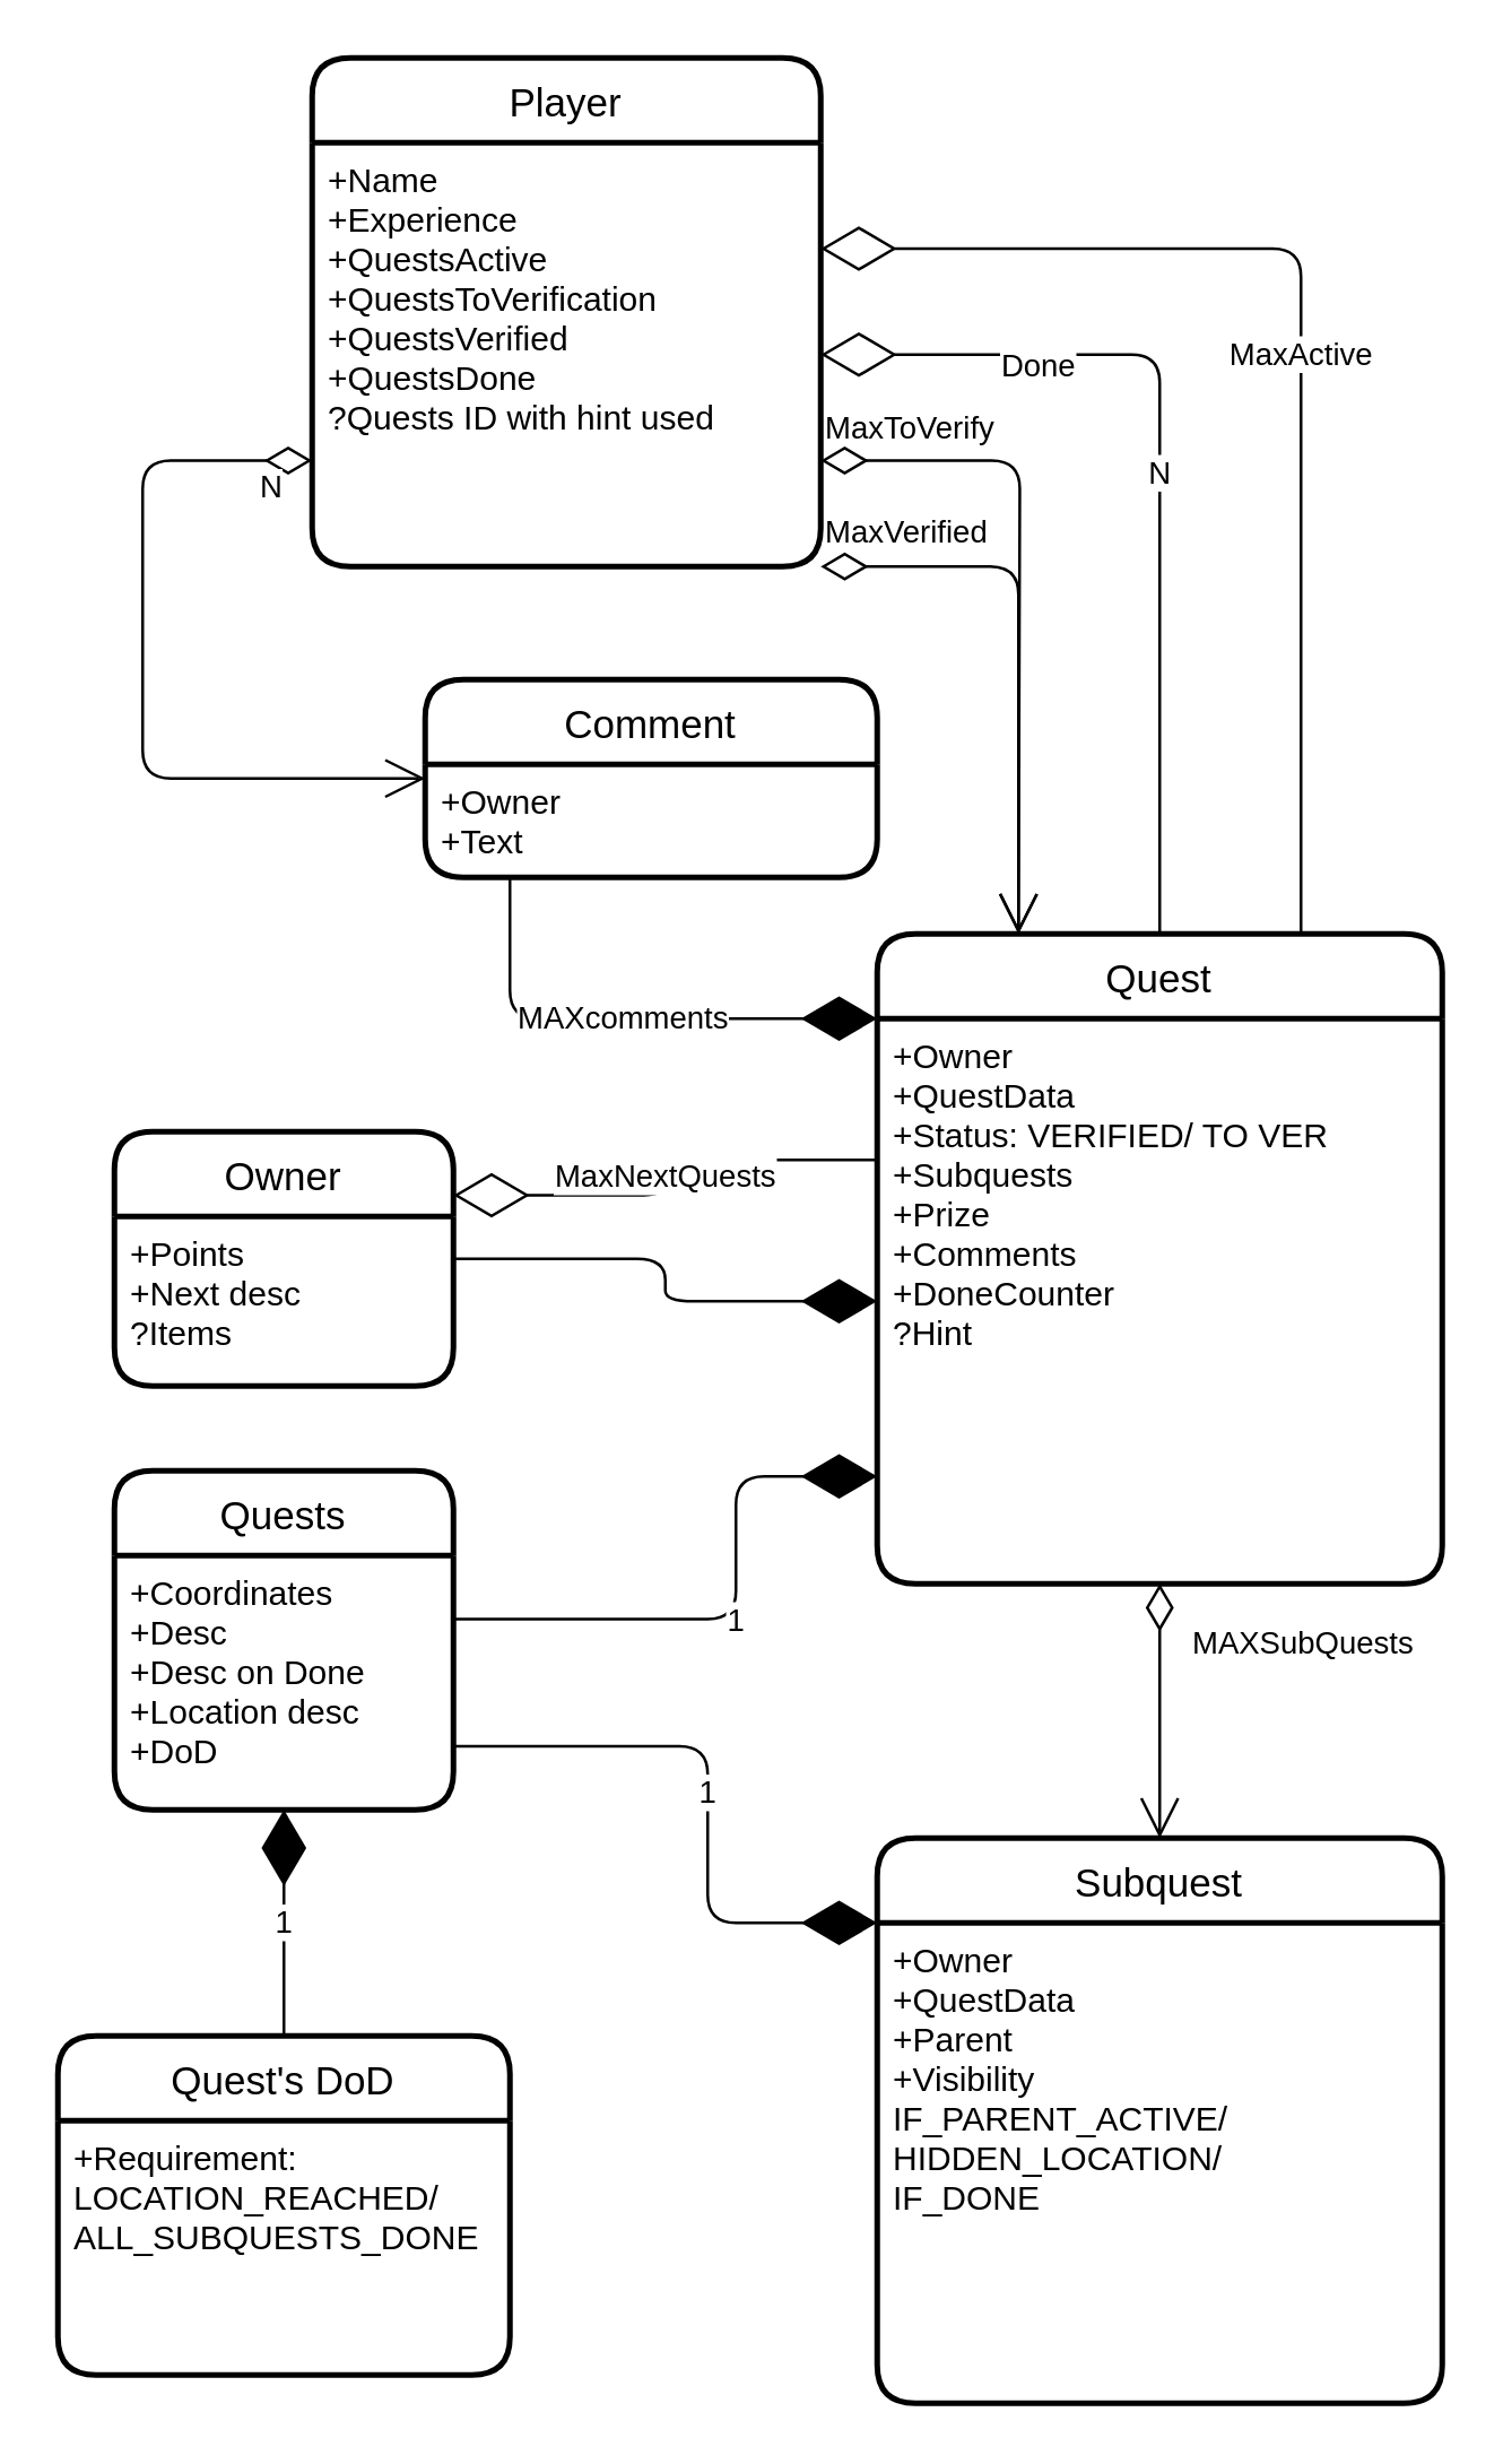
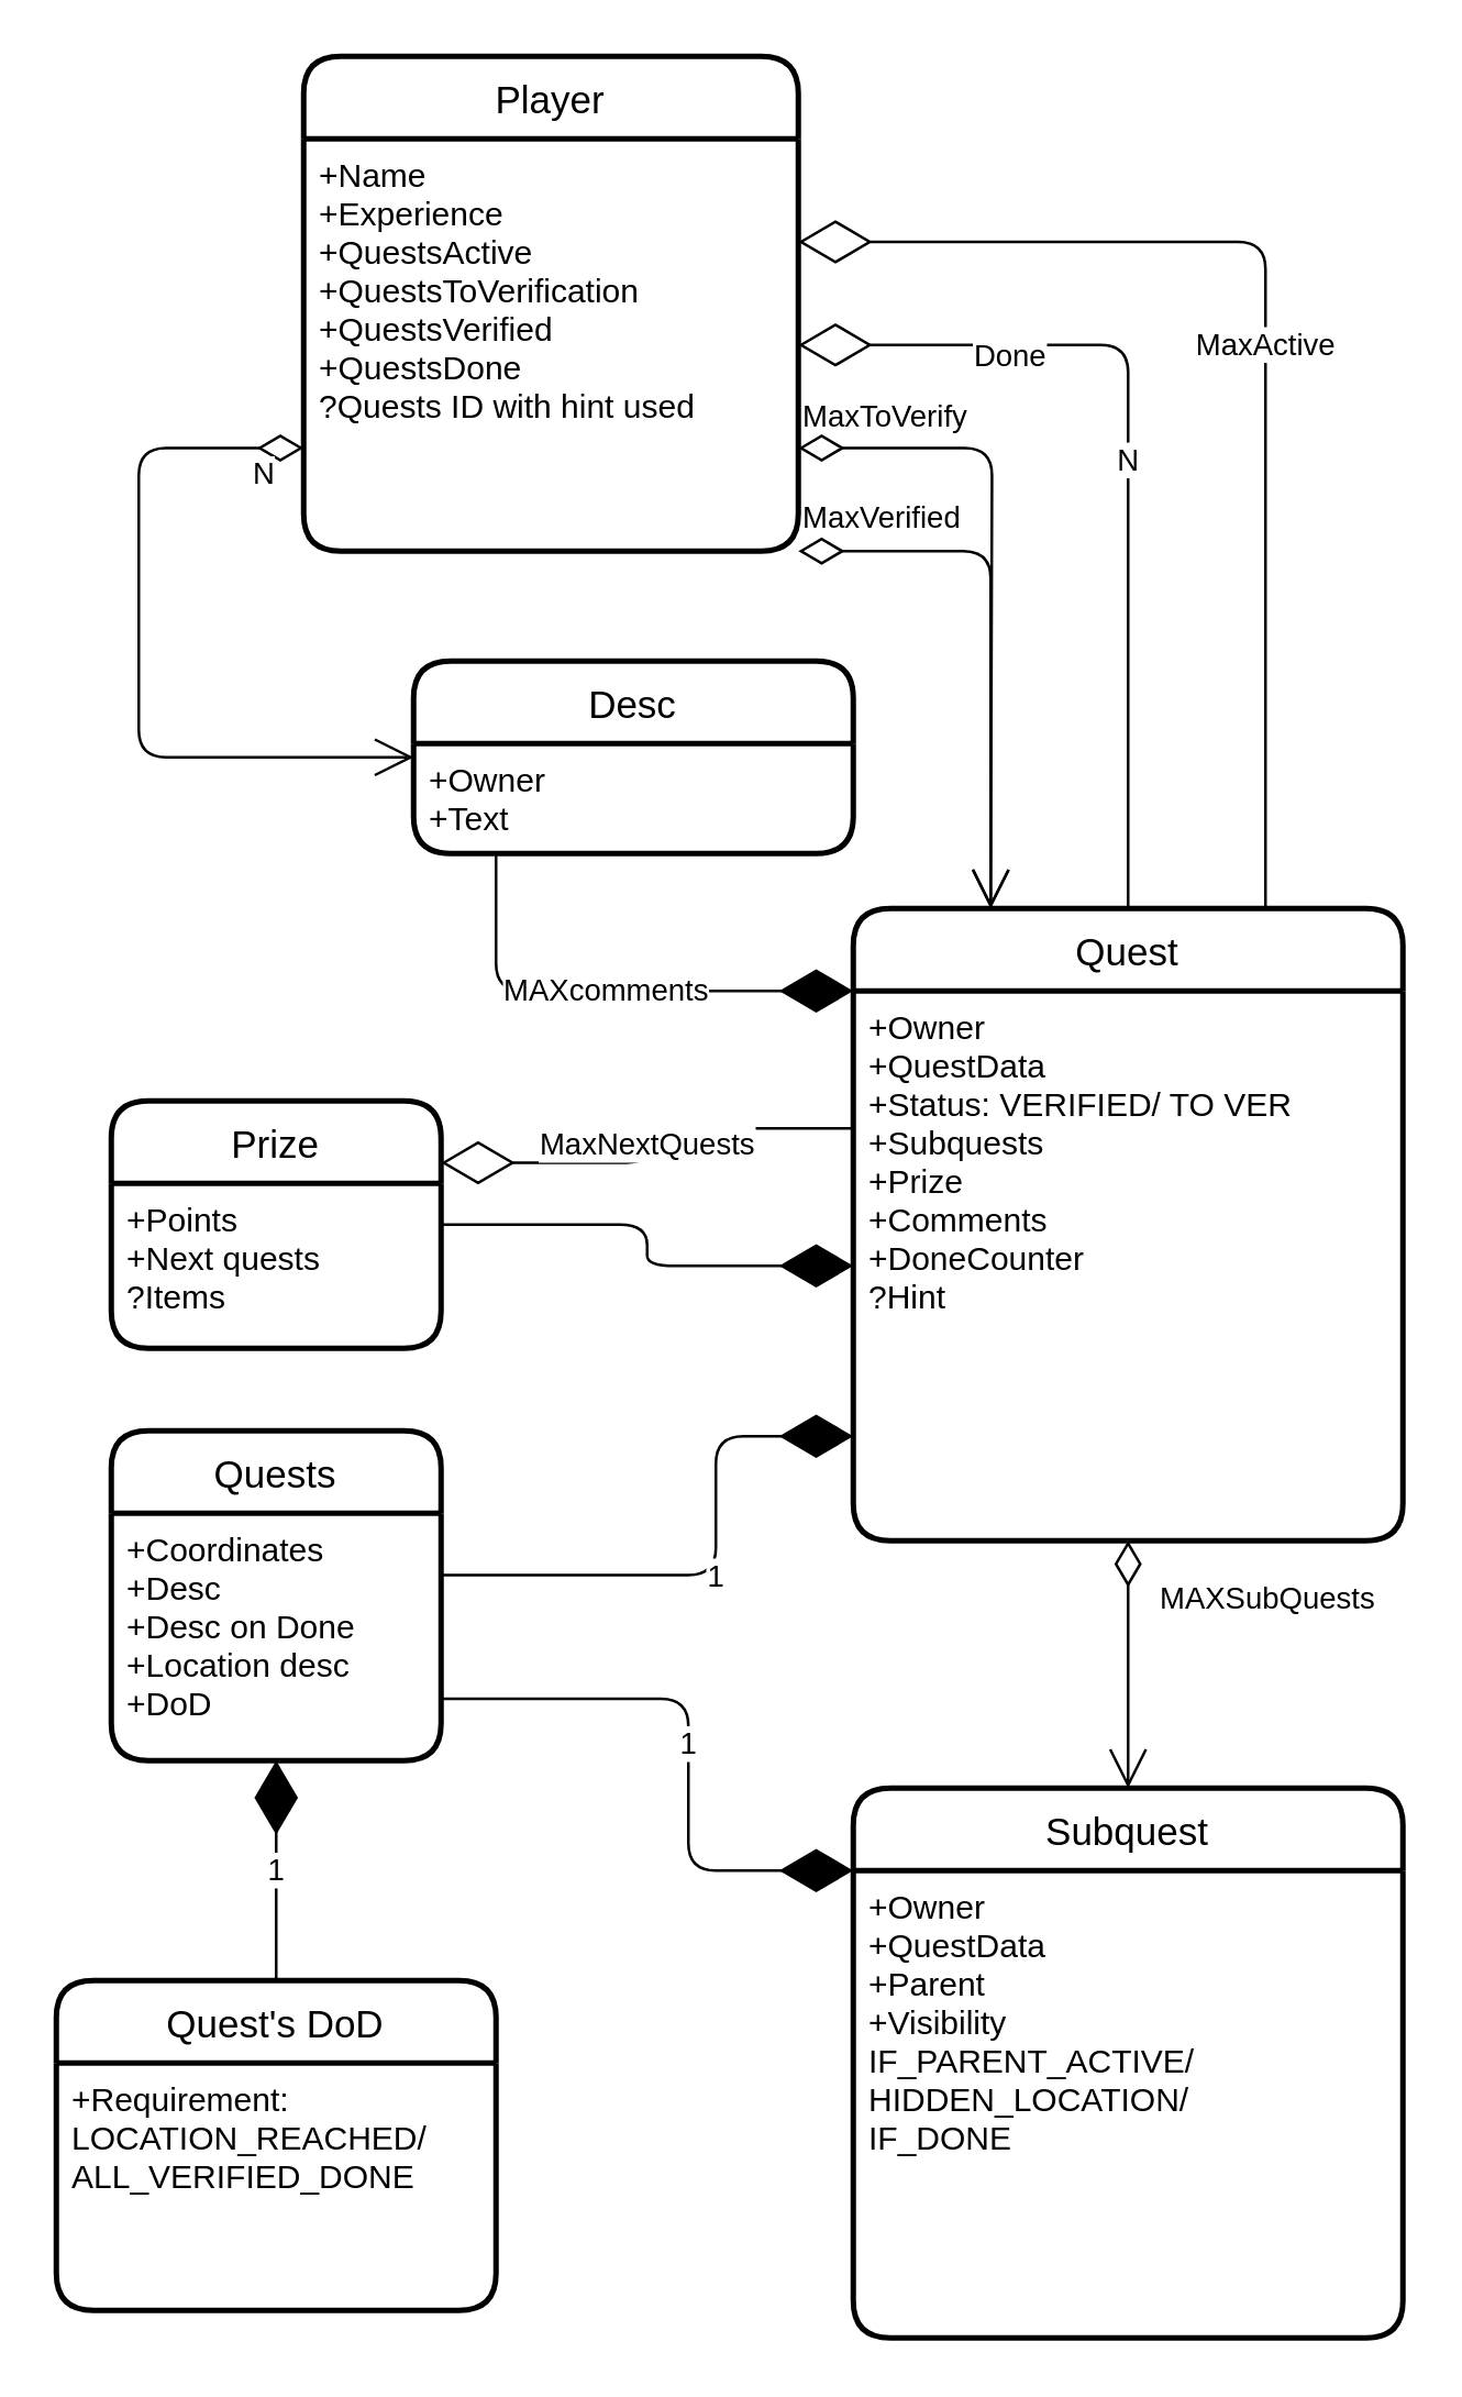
  <mxCell id="0" />
  <mxCell id="1" parent="0" />
  <mxCell id="2" value="Player" style="swimlane;childLayout=stackLayout;horizontal=1;startSize=30;horizontalStack=0;rounded=1;fontSize=14;fontStyle=0;strokeWidth=2;resizeParent=0;resizeLast=1;shadow=0;dashed=0;align=center;" vertex="1" parent="1"><mxGeometry x="110" y="20" width="180" height="180" as="geometry" /></mxCell>
  <mxCell id="3" value="+Name&#10;+Experience&#10;+QuestsActive&#10;+QuestsToVerification&#10;+QuestsVerified&#10;+QuestsDone&#10;?Quests ID with hint used&#10;&#10;" style="align=left;strokeColor=none;fillColor=none;spacingLeft=4;fontSize=12;verticalAlign=top;resizable=0;rotatable=0;part=1;" vertex="1" parent="2"><mxGeometry y="30" width="180" height="150" as="geometry" /></mxCell>
  <mxCell id="4" value="Quest" style="swimlane;childLayout=stackLayout;horizontal=1;startSize=30;horizontalStack=0;rounded=1;fontSize=14;fontStyle=0;strokeWidth=2;resizeParent=0;resizeLast=1;shadow=0;dashed=0;align=center;" vertex="1" parent="1"><mxGeometry x="310" y="330" width="200" height="230" as="geometry"><mxRectangle x="160" y="250" width="70" height="30" as="alternateBounds" /></mxGeometry></mxCell>
  <mxCell id="5" value="+Owner&#10;+QuestData&#10;+Status: VERIFIED/ TO VER&#10;+Subquests&#10;+Prize&#10;+Comments&#10;+DoneCounter&#10;?Hint&#10;&#10;&#10;&#10;" style="align=left;strokeColor=none;fillColor=none;spacingLeft=4;fontSize=12;verticalAlign=top;resizable=0;rotatable=0;part=1;" vertex="1" parent="4"><mxGeometry y="30" width="200" height="200" as="geometry" /></mxCell>
  <mxCell id="6" value="Subquest" style="swimlane;childLayout=stackLayout;horizontal=1;startSize=30;horizontalStack=0;rounded=1;fontSize=14;fontStyle=0;strokeWidth=2;resizeParent=0;resizeLast=1;shadow=0;dashed=0;align=center;" vertex="1" parent="1"><mxGeometry x="310" y="650" width="200" height="200" as="geometry" /></mxCell>
  <mxCell id="7" value="+Owner&#10;+QuestData&#10;+Parent&#10;+Visibility &#10;IF_PARENT_ACTIVE/&#10;HIDDEN_LOCATION/&#10;IF_DONE&#10;&#10;" style="align=left;strokeColor=none;fillColor=none;spacingLeft=4;fontSize=12;verticalAlign=top;resizable=0;rotatable=0;part=1;" vertex="1" parent="6"><mxGeometry y="30" width="200" height="170" as="geometry" /></mxCell>
- <mxCell id="8" value="Owner" style="swimlane;childLayout=stackLayout;horizontal=1;startSize=30;horizontalStack=0;rounded=1;fontSize=14;fontStyle=0;strokeWidth=2;resizeParent=0;resizeLast=1;shadow=0;dashed=0;align=center;" vertex="1" parent="1"><mxGeometry x="40" y="400" width="120" height="90" as="geometry" /></mxCell>
- <mxCell id="9" value="+Points&#10;+Next desc&#10;?Items&#10;" style="align=left;strokeColor=none;fillColor=none;spacingLeft=4;fontSize=12;verticalAlign=top;resizable=0;rotatable=0;part=1;" vertex="1" parent="8"><mxGeometry y="30" width="120" height="60" as="geometry" /></mxCell>
+ <mxCell id="8" value="Prize" style="swimlane;childLayout=stackLayout;horizontal=1;startSize=30;horizontalStack=0;rounded=1;fontSize=14;fontStyle=0;strokeWidth=2;resizeParent=0;resizeLast=1;shadow=0;dashed=0;align=center;" vertex="1" parent="1"><mxGeometry x="40" y="400" width="120" height="90" as="geometry" /></mxCell>
+ <mxCell id="9" value="+Points&#10;+Next quests&#10;?Items&#10;" style="align=left;strokeColor=none;fillColor=none;spacingLeft=4;fontSize=12;verticalAlign=top;resizable=0;rotatable=0;part=1;" vertex="1" parent="8"><mxGeometry y="30" width="120" height="60" as="geometry" /></mxCell>
  <mxCell id="10" style="edgeStyle=orthogonalEdgeStyle;rounded=0;orthogonalLoop=1;jettySize=auto;html=1;exitX=0.5;exitY=1;exitDx=0;exitDy=0;" edge="1" parent="8" source="9" target="9"><mxGeometry relative="1" as="geometry" /></mxCell>
  <mxCell id="11" value="Quests" style="swimlane;childLayout=stackLayout;horizontal=1;startSize=30;horizontalStack=0;rounded=1;fontSize=14;fontStyle=0;strokeWidth=2;resizeParent=0;resizeLast=1;shadow=0;dashed=0;align=center;" vertex="1" parent="1"><mxGeometry x="40" y="520" width="120" height="120" as="geometry" /></mxCell>
  <mxCell id="12" value="+Coordinates&#10;+Desc&#10;+Desc on Done&#10;+Location desc&#10;+DoD&#10;&#10;&#10;&#10;&#10;&#10;&#10;" style="align=left;strokeColor=none;fillColor=none;spacingLeft=4;fontSize=12;verticalAlign=top;resizable=0;rotatable=0;part=1;" vertex="1" parent="11"><mxGeometry y="30" width="120" height="90" as="geometry" /></mxCell>
  <mxCell id="13" value="Quest's DoD" style="swimlane;childLayout=stackLayout;horizontal=1;startSize=30;horizontalStack=0;rounded=1;fontSize=14;fontStyle=0;strokeWidth=2;resizeParent=0;resizeLast=1;shadow=0;dashed=0;align=center;" vertex="1" parent="1"><mxGeometry x="20" y="720" width="160" height="120" as="geometry" /></mxCell>
- <mxCell id="14" value="+Requirement: &#10;LOCATION_REACHED/&#10;ALL_SUBQUESTS_DONE&#10;" style="align=left;strokeColor=none;fillColor=none;spacingLeft=4;fontSize=12;verticalAlign=top;resizable=0;rotatable=0;part=1;" vertex="1" parent="13"><mxGeometry y="30" width="160" height="90" as="geometry" /></mxCell>
- <mxCell id="15" value="Comment" style="swimlane;childLayout=stackLayout;horizontal=1;startSize=30;horizontalStack=0;rounded=1;fontSize=14;fontStyle=0;strokeWidth=2;resizeParent=0;resizeLast=1;shadow=0;dashed=0;align=center;" vertex="1" parent="1"><mxGeometry y="240" width="160" height="70" as="geometry" x="150" /></mxCell>
+ <mxCell id="14" value="+Requirement: &#10;LOCATION_REACHED/&#10;ALL_VERIFIED_DONE&#10;" style="align=left;strokeColor=none;fillColor=none;spacingLeft=4;fontSize=12;verticalAlign=top;resizable=0;rotatable=0;part=1;" vertex="1" parent="13"><mxGeometry y="30" width="160" height="90" as="geometry" /></mxCell>
+ <mxCell id="15" value="Desc" style="swimlane;childLayout=stackLayout;horizontal=1;startSize=30;horizontalStack=0;rounded=1;fontSize=14;fontStyle=0;strokeWidth=2;resizeParent=0;resizeLast=1;shadow=0;dashed=0;align=center;" vertex="1" parent="1"><mxGeometry y="240" width="160" height="70" as="geometry" x="150" /></mxCell>
  <mxCell id="16" value="+Owner&#10;+Text" style="align=left;strokeColor=none;fillColor=none;spacingLeft=4;fontSize=12;verticalAlign=top;resizable=0;rotatable=0;part=1;" vertex="1" parent="15"><mxGeometry y="30" width="160" height="40" as="geometry" /></mxCell>
  <mxCell id="17" style="edgeStyle=orthogonalEdgeStyle;rounded=0;orthogonalLoop=1;jettySize=auto;html=1;exitX=0.5;exitY=1;exitDx=0;exitDy=0;" edge="1" parent="15" source="16" target="16"><mxGeometry relative="1" as="geometry" /></mxCell>
  <mxCell id="18" value="1" style="endArrow=diamondThin;endFill=1;endSize=24;html=1;edgeStyle=orthogonalEdgeStyle;exitX=1;exitY=0.25;exitDx=0;exitDy=0;entryX=0;entryY=0.81;entryDx=0;entryDy=0;entryPerimeter=0;" edge="1" parent="1" source="12" target="5"><mxGeometry width="160" relative="1" as="geometry"><mxPoint x="650" y="490" as="sourcePoint" /><mxPoint x="290" y="490" as="targetPoint" /><Array as="points"><mxPoint x="260" y="573" /><mxPoint x="260" y="522" /></Array></mxGeometry></mxCell>
  <mxCell id="19" value="1" style="endArrow=diamondThin;endFill=1;endSize=24;html=1;entryX=0;entryY=0;entryDx=0;entryDy=0;exitX=1;exitY=0.75;exitDx=0;exitDy=0;edgeStyle=orthogonalEdgeStyle;" edge="1" parent="1" source="12" target="7"><mxGeometry width="160" relative="1" as="geometry"><mxPoint x="650" y="490" as="sourcePoint" /><mxPoint x="810" y="490" as="targetPoint" /><Array as="points"><mxPoint x="250" y="618" /><mxPoint x="250" y="680" /></Array></mxGeometry></mxCell>
  <mxCell id="20" value="1" style="endArrow=diamondThin;endFill=1;endSize=24;html=1;entryX=0.5;entryY=1;entryDx=0;entryDy=0;exitX=0.5;exitY=0;exitDx=0;exitDy=0;edgeStyle=orthogonalEdgeStyle;" edge="1" parent="1" source="13" target="12"><mxGeometry width="160" relative="1" as="geometry"><mxPoint x="650" y="490" as="sourcePoint" /><mxPoint x="810" y="490" as="targetPoint" /></mxGeometry></mxCell>
  <mxCell id="21" value="MAXcomments" style="endArrow=diamondThin;endFill=1;endSize=24;html=1;entryX=0;entryY=0;entryDx=0;entryDy=0;edgeStyle=orthogonalEdgeStyle;" edge="1" parent="1" target="5"><mxGeometry width="160" relative="1" as="geometry"><mxPoint x="180" y="310" as="sourcePoint" /><mxPoint x="680" y="490" as="targetPoint" /><Array as="points"><mxPoint x="180" y="360" /></Array></mxGeometry></mxCell>
  <mxCell id="22" value="MAXSubQuests" style="endArrow=open;html=1;endSize=12;startArrow=diamondThin;startSize=14;startFill=0;edgeStyle=orthogonalEdgeStyle;align=left;verticalAlign=bottom;exitX=0.5;exitY=1;exitDx=0;exitDy=0;entryX=0.5;entryY=0;entryDx=0;entryDy=0;" edge="1" parent="1" source="5" target="6"><mxGeometry x="-0.333" y="10" relative="1" as="geometry"><mxPoint x="520" y="610" as="sourcePoint" /><mxPoint x="680" y="610" as="targetPoint" /><mxPoint as="offset" /></mxGeometry></mxCell>
  <mxCell id="23" value="N" style="endArrow=open;html=1;endSize=12;startArrow=diamondThin;startSize=14;startFill=0;edgeStyle=orthogonalEdgeStyle;align=left;verticalAlign=bottom;entryX=0;entryY=0.5;entryDx=0;entryDy=0;exitX=0;exitY=0.75;exitDx=0;exitDy=0;" edge="1" parent="1" source="3" target="15"><mxGeometry x="-0.853" y="18" relative="1" as="geometry"><mxPoint x="-70" y="275" as="sourcePoint" /><mxPoint x="480" y="400" as="targetPoint" /><Array as="points"><mxPoint x="50" y="163" /><mxPoint x="50" y="275" /></Array><mxPoint as="offset" /></mxGeometry></mxCell>
  <mxCell id="24" value="" style="endArrow=diamondThin;endFill=1;endSize=24;html=1;exitX=1;exitY=0.5;exitDx=0;exitDy=0;entryX=0;entryY=0.5;entryDx=0;entryDy=0;edgeStyle=orthogonalEdgeStyle;" edge="1" parent="1" source="8" target="5"><mxGeometry width="160" relative="1" as="geometry"><mxPoint x="320" y="400" as="sourcePoint" /><mxPoint x="480" y="400" as="targetPoint" /></mxGeometry></mxCell>
  <mxCell id="25" value="&lt;div&gt;MaxNextQuests&lt;/div&gt;" style="endArrow=diamondThin;endFill=0;endSize=24;html=1;entryX=1;entryY=0.25;entryDx=0;entryDy=0;exitX=0;exitY=0.25;exitDx=0;exitDy=0;edgeStyle=orthogonalEdgeStyle;" edge="1" parent="1" source="5" target="8"><mxGeometry width="160" relative="1" as="geometry"><mxPoint x="320" y="400" as="sourcePoint" /><mxPoint x="480" y="400" as="targetPoint" /></mxGeometry></mxCell>
  <mxCell id="26" value="MaxVerified" style="endArrow=open;html=1;endSize=12;startArrow=diamondThin;startSize=14;startFill=0;edgeStyle=orthogonalEdgeStyle;align=left;verticalAlign=bottom;exitX=1;exitY=1;exitDx=0;exitDy=0;entryX=0.25;entryY=0;entryDx=0;entryDy=0;" edge="1" parent="1" source="3" target="4"><mxGeometry x="-1" y="3" relative="1" as="geometry"><mxPoint x="320" y="250" as="sourcePoint" /><mxPoint x="480" y="250" as="targetPoint" /><Array as="points"><mxPoint x="360" y="200" /></Array></mxGeometry></mxCell>
  <mxCell id="27" value="MaxToVerify" style="endArrow=open;html=1;endSize=12;startArrow=diamondThin;startSize=14;startFill=0;edgeStyle=orthogonalEdgeStyle;align=left;verticalAlign=bottom;exitX=1;exitY=0.75;exitDx=0;exitDy=0;" edge="1" parent="1" source="3"><mxGeometry x="-1" y="3" relative="1" as="geometry"><mxPoint x="320" y="250" as="sourcePoint" /><mxPoint x="360" y="330" as="targetPoint" /></mxGeometry></mxCell>
  <mxCell id="28" value="N" style="endArrow=diamondThin;endFill=0;endSize=24;html=1;exitX=0.5;exitY=0;exitDx=0;exitDy=0;entryX=1;entryY=0.5;entryDx=0;entryDy=0;edgeStyle=orthogonalEdgeStyle;" edge="1" parent="1" source="4" target="3"><mxGeometry width="160" relative="1" as="geometry"><mxPoint x="320" y="250" as="sourcePoint" /><mxPoint x="480" y="250" as="targetPoint" /></mxGeometry></mxCell>
  <mxCell id="29" value="Done" style="edgeLabel;html=1;align=center;verticalAlign=middle;resizable=0;points=[];" vertex="1" connectable="0" parent="28"><mxGeometry x="0.532" y="3" relative="1" as="geometry"><mxPoint as="offset" /></mxGeometry></mxCell>
  <mxCell id="30" value="MaxActive" style="endArrow=diamondThin;endFill=0;endSize=24;html=1;exitX=0.75;exitY=0;exitDx=0;exitDy=0;entryX=1;entryY=0.25;entryDx=0;entryDy=0;edgeStyle=orthogonalEdgeStyle;" edge="1" parent="1" source="4" target="3"><mxGeometry x="-0.006" width="160" relative="1" as="geometry"><mxPoint x="320" y="250" as="sourcePoint" /><mxPoint x="480" y="250" as="targetPoint" /><mxPoint as="offset" /></mxGeometry></mxCell>
